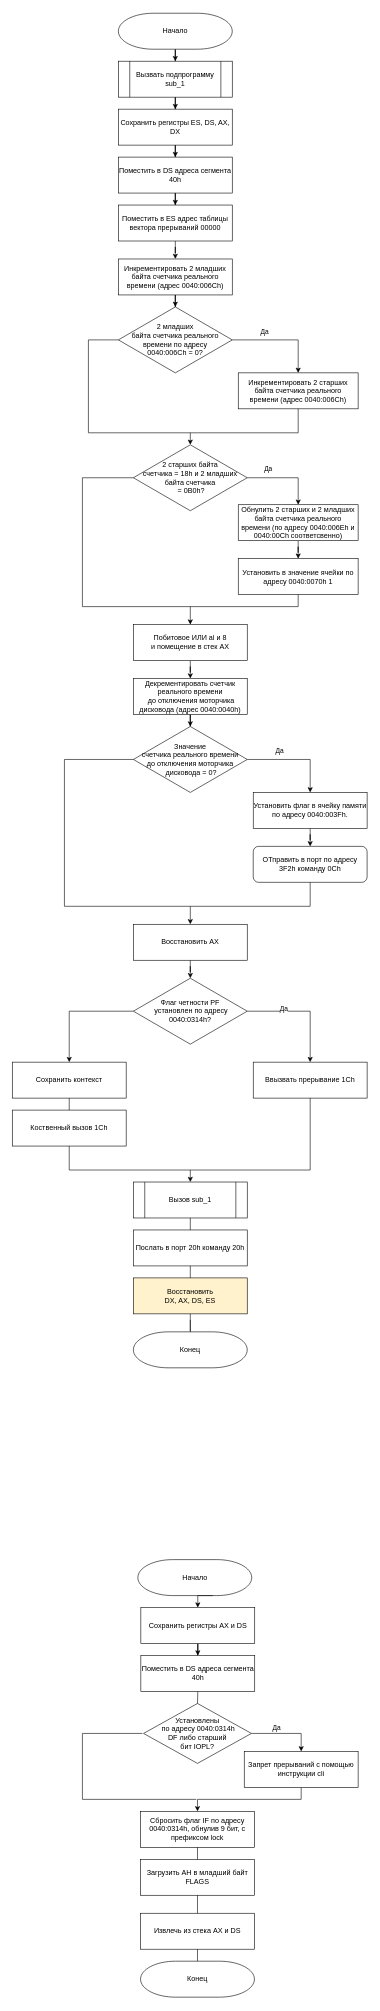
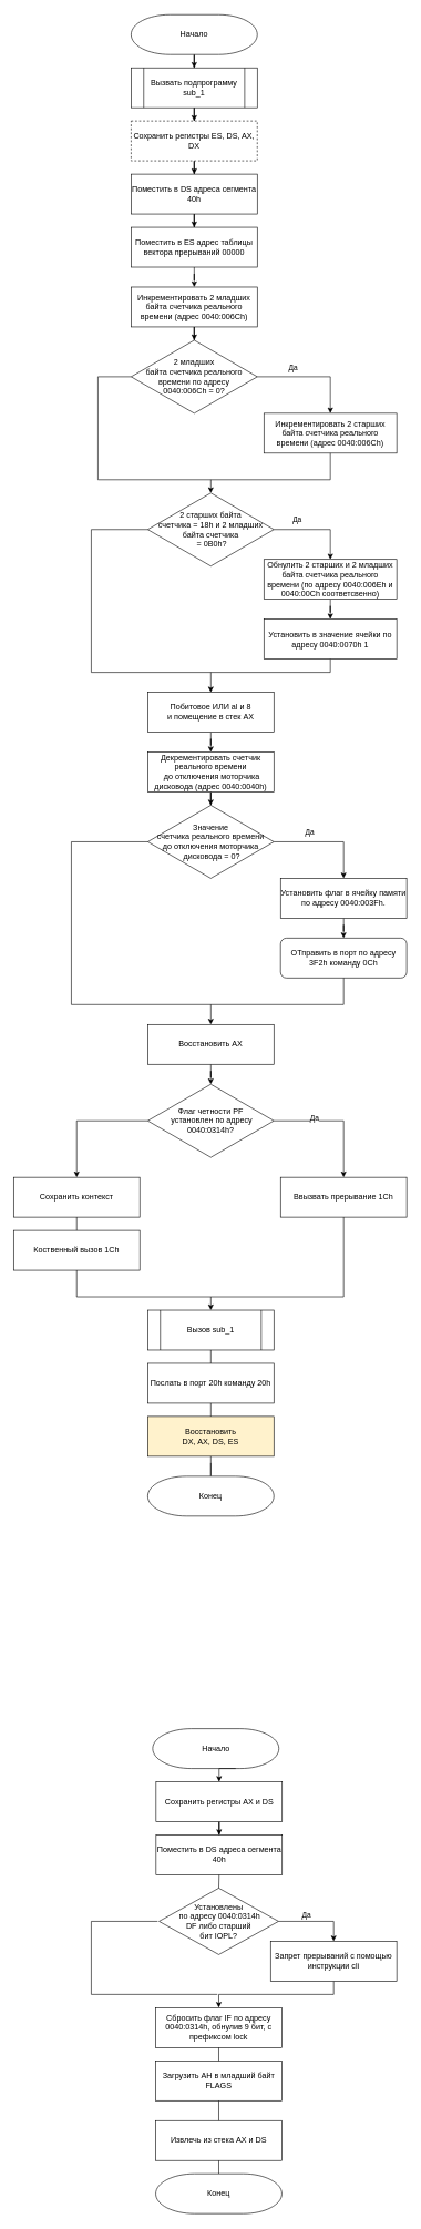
  <mxCell id="0" />
  <mxCell id="1" parent="0" />
  <mxCell id="2" style="edgeStyle=orthogonalEdgeStyle;rounded=0;orthogonalLoop=1;jettySize=auto;html=1;entryX=0.5;entryY=0;entryDx=0;entryDy=0;" parent="1" source="3" target="5" edge="1"><mxGeometry relative="1" as="geometry" /></mxCell>
  <mxCell id="3" value="Начало" style="strokeWidth=1;html=1;shape=mxgraph.flowchart.terminator;whiteSpace=wrap;" parent="1" vertex="1"><mxGeometry x="197" y="20" width="190" height="60" as="geometry" /></mxCell>
  <mxCell id="4" style="edgeStyle=orthogonalEdgeStyle;rounded=0;orthogonalLoop=1;jettySize=auto;html=1;entryX=0.5;entryY=0;entryDx=0;entryDy=0;" parent="1" source="5" target="7" edge="1"><mxGeometry relative="1" as="geometry" /></mxCell>
  <mxCell id="5" value="Вызвать подпрограмму sub_1" style="shape=process;whiteSpace=wrap;html=1;backgroundOutline=1;" parent="1" vertex="1"><mxGeometry x="197" y="100" width="190" height="60" as="geometry" /></mxCell>
  <mxCell id="6" style="edgeStyle=orthogonalEdgeStyle;rounded=0;orthogonalLoop=1;jettySize=auto;html=1;" parent="1" source="7" target="9" edge="1"><mxGeometry relative="1" as="geometry" /></mxCell>
- <mxCell id="7" value="Сохранить регистры ES, DS, AX, DX" style="rounded=0;whiteSpace=wrap;html=1;" parent="1" vertex="1"><mxGeometry x="197" y="180" width="190" height="60" as="geometry" /></mxCell>
+ <mxCell id="7" value="Сохранить регистры ES, DS, AX, DX" style="rounded=0;whiteSpace=wrap;html=1;dashed=1;" parent="1" vertex="1"><mxGeometry x="197" y="180" width="190" height="60" as="geometry" /></mxCell>
  <mxCell id="8" style="edgeStyle=orthogonalEdgeStyle;rounded=0;orthogonalLoop=1;jettySize=auto;html=1;" parent="1" source="9" target="11" edge="1"><mxGeometry relative="1" as="geometry" /></mxCell>
  <mxCell id="9" value="Поместить в DS адреса сегмента 40h" style="rounded=0;whiteSpace=wrap;html=1;" parent="1" vertex="1"><mxGeometry x="197" y="260" width="190" height="60" as="geometry" /></mxCell>
  <mxCell id="10" style="edgeStyle=orthogonalEdgeStyle;rounded=0;orthogonalLoop=1;jettySize=auto;html=1;entryX=0.5;entryY=0;entryDx=0;entryDy=0;" parent="1" source="11" target="13" edge="1"><mxGeometry relative="1" as="geometry" /></mxCell>
  <mxCell id="11" value="Поместить в ES адрес таблицы вектора прерываний 00000" style="rounded=0;whiteSpace=wrap;html=1;strokeWidth=1;" parent="1" vertex="1"><mxGeometry x="197" y="340" width="190" height="60" as="geometry" /></mxCell>
  <mxCell id="12" style="edgeStyle=orthogonalEdgeStyle;rounded=0;orthogonalLoop=1;jettySize=auto;html=1;" parent="1" source="13" target="16" edge="1"><mxGeometry relative="1" as="geometry" /></mxCell>
  <mxCell id="13" value="Инкрементировать 2 младших байта счетчика реального времени (адрес 0040:006Ch)" style="rounded=0;whiteSpace=wrap;html=1;strokeWidth=1;" parent="1" vertex="1"><mxGeometry x="197" y="430" width="190" height="60" as="geometry" /></mxCell>
  <mxCell id="14" style="edgeStyle=orthogonalEdgeStyle;rounded=0;orthogonalLoop=1;jettySize=auto;html=1;" parent="1" source="16" target="17" edge="1"><mxGeometry relative="1" as="geometry"><Array as="points"><mxPoint x="497" y="565" /></Array></mxGeometry></mxCell>
  <mxCell id="15" value="Да" style="edgeLabel;html=1;align=center;verticalAlign=middle;resizable=0;points=[];" parent="14" vertex="1" connectable="0"><mxGeometry x="-0.36" y="2" relative="1" as="geometry"><mxPoint y="-13" as="offset" /></mxGeometry></mxCell>
  <mxCell id="16" value="2 младших&lt;br&gt;байта счетчика реального&lt;br&gt;времени по адресу&lt;br&gt;0040:006Ch = 0?" style="rhombus;whiteSpace=wrap;html=1;strokeWidth=1;" parent="1" vertex="1"><mxGeometry x="197" y="510" width="190" height="110" as="geometry" /></mxCell>
  <mxCell id="17" value="Инкрементировать 2 старших байта счетчика реального времени&amp;nbsp;(адрес 0040:006Ch)" style="rounded=0;whiteSpace=wrap;html=1;strokeWidth=1;" parent="1" vertex="1"><mxGeometry x="397" y="620" width="200" height="60" as="geometry" /></mxCell>
  <mxCell id="18" value="" style="endArrow=none;html=1;rounded=0;entryX=0;entryY=0.5;entryDx=0;entryDy=0;" parent="1" target="16" edge="1"><mxGeometry width="50" height="50" relative="1" as="geometry"><mxPoint x="147" y="720" as="sourcePoint" /><mxPoint x="397" y="530" as="targetPoint" /><Array as="points"><mxPoint x="147" y="565" /></Array></mxGeometry></mxCell>
  <mxCell id="19" value="" style="endArrow=none;html=1;rounded=0;entryX=0.5;entryY=1;entryDx=0;entryDy=0;" parent="1" target="17" edge="1"><mxGeometry width="50" height="50" relative="1" as="geometry"><mxPoint x="147" y="720" as="sourcePoint" /><mxPoint x="397" y="530" as="targetPoint" /><Array as="points"><mxPoint x="497" y="720" /></Array></mxGeometry></mxCell>
  <mxCell id="20" value="" style="endArrow=classic;html=1;rounded=0;" parent="1" edge="1"><mxGeometry width="50" height="50" relative="1" as="geometry"><mxPoint x="317" y="720" as="sourcePoint" /><mxPoint x="317" y="740" as="targetPoint" /></mxGeometry></mxCell>
  <mxCell id="21" style="edgeStyle=orthogonalEdgeStyle;rounded=0;orthogonalLoop=1;jettySize=auto;html=1;" parent="1" source="23" target="25" edge="1"><mxGeometry relative="1" as="geometry"><Array as="points"><mxPoint x="497" y="795" /></Array></mxGeometry></mxCell>
  <mxCell id="22" value="Да" style="edgeLabel;html=1;align=center;verticalAlign=middle;resizable=0;points=[];" parent="21" vertex="1" connectable="0"><mxGeometry x="-0.695" y="-3" relative="1" as="geometry"><mxPoint x="14" y="-18" as="offset" /></mxGeometry></mxCell>
  <mxCell id="23" value="2 старших байта&lt;br&gt;счетчика = 18h и 2 младших&lt;br&gt;байта счетчика&lt;br&gt;&amp;nbsp;= 0B0h?" style="rhombus;whiteSpace=wrap;html=1;strokeWidth=1;" parent="1" vertex="1"><mxGeometry x="222" y="740" width="190" height="110" as="geometry" /></mxCell>
  <mxCell id="24" style="edgeStyle=orthogonalEdgeStyle;rounded=0;orthogonalLoop=1;jettySize=auto;html=1;entryX=0.5;entryY=0;entryDx=0;entryDy=0;" parent="1" source="25" target="26" edge="1"><mxGeometry relative="1" as="geometry" /></mxCell>
  <mxCell id="25" value="Обнулить 2 старших и 2 младших байта счетчика реального времени&amp;nbsp;(по адресу 0040:006Eh и 0040:00Ch соответсвенно)" style="rounded=0;whiteSpace=wrap;html=1;strokeWidth=1;" parent="1" vertex="1"><mxGeometry x="397" y="840" width="200" height="60" as="geometry" /></mxCell>
  <mxCell id="26" value="Установить в значение ячейки по адресу 0040:0070h 1" style="rounded=0;whiteSpace=wrap;html=1;strokeWidth=1;" parent="1" vertex="1"><mxGeometry x="397" y="930" width="200" height="60" as="geometry" /></mxCell>
  <mxCell id="27" value="" style="endArrow=none;html=1;rounded=0;exitX=0;exitY=0.5;exitDx=0;exitDy=0;entryX=0.5;entryY=1;entryDx=0;entryDy=0;" parent="1" source="23" target="26" edge="1"><mxGeometry width="50" height="50" relative="1" as="geometry"><mxPoint x="347" y="990" as="sourcePoint" /><mxPoint x="397" y="940" as="targetPoint" /><Array as="points"><mxPoint x="137" y="795" /><mxPoint x="137" y="1010" /><mxPoint x="497" y="1010" /></Array></mxGeometry></mxCell>
  <mxCell id="28" style="edgeStyle=orthogonalEdgeStyle;rounded=0;orthogonalLoop=1;jettySize=auto;html=1;entryX=0.5;entryY=0;entryDx=0;entryDy=0;" parent="1" source="29" target="32" edge="1"><mxGeometry relative="1" as="geometry" /></mxCell>
  <mxCell id="29" value="Побитовое ИЛИ al и 8&lt;br&gt;и помещение в стек AX" style="rounded=0;whiteSpace=wrap;html=1;strokeWidth=1;" parent="1" vertex="1"><mxGeometry x="222" y="1040" width="190" height="60" as="geometry" /></mxCell>
  <mxCell id="30" value="" style="endArrow=classic;html=1;rounded=0;entryX=0.5;entryY=0;entryDx=0;entryDy=0;" parent="1" target="29" edge="1"><mxGeometry width="50" height="50" relative="1" as="geometry"><mxPoint x="317" y="1010" as="sourcePoint" /><mxPoint x="397" y="930" as="targetPoint" /></mxGeometry></mxCell>
  <mxCell id="31" style="edgeStyle=orthogonalEdgeStyle;rounded=0;orthogonalLoop=1;jettySize=auto;html=1;" parent="1" source="32" target="35" edge="1"><mxGeometry relative="1" as="geometry" /></mxCell>
  <mxCell id="32" value="Декрементировать счетчик реального времени&lt;br&gt;&amp;nbsp;до отключения моторчика дисковода (адрес 0040:0040h)" style="rounded=0;whiteSpace=wrap;html=1;strokeWidth=1;" parent="1" vertex="1"><mxGeometry x="222" y="1130" width="190" height="60" as="geometry" /></mxCell>
  <mxCell id="33" style="edgeStyle=orthogonalEdgeStyle;rounded=0;orthogonalLoop=1;jettySize=auto;html=1;" parent="1" source="35" target="37" edge="1"><mxGeometry relative="1" as="geometry"><Array as="points"><mxPoint x="517" y="1265" /></Array></mxGeometry></mxCell>
  <mxCell id="34" value="Да" style="edgeLabel;html=1;align=center;verticalAlign=middle;resizable=0;points=[];" parent="33" vertex="1" connectable="0"><mxGeometry x="-0.641" y="-1" relative="1" as="geometry"><mxPoint x="24" y="-16" as="offset" /></mxGeometry></mxCell>
  <mxCell id="35" value="Значение &lt;br&gt;счетчика реального времени&lt;br&gt;до отключения моторчика&lt;br&gt;&amp;nbsp;дисковода = 0?" style="rhombus;whiteSpace=wrap;html=1;strokeWidth=1;" parent="1" vertex="1"><mxGeometry x="222" y="1210" width="190" height="110" as="geometry" /></mxCell>
  <mxCell id="36" style="edgeStyle=orthogonalEdgeStyle;rounded=0;orthogonalLoop=1;jettySize=auto;html=1;entryX=0.5;entryY=0;entryDx=0;entryDy=0;" parent="1" source="37" target="38" edge="1"><mxGeometry relative="1" as="geometry" /></mxCell>
  <mxCell id="37" value="Установить флаг в ячейку памяти по адресу 0040:003Fh." style="rounded=0;whiteSpace=wrap;html=1;strokeWidth=1;" parent="1" vertex="1"><mxGeometry x="422" y="1320" width="190" height="60" as="geometry" /></mxCell>
  <mxCell id="38" value="ОТправить в порт по адресу 3F2h команду 0Ch" style="whiteSpace=wrap;html=1;strokeWidth=1;rounded=1;" parent="1" vertex="1"><mxGeometry x="422" y="1410" width="190" height="60" as="geometry" /></mxCell>
  <mxCell id="39" value="" style="endArrow=none;html=1;rounded=0;entryX=0;entryY=0.5;entryDx=0;entryDy=0;exitX=0.5;exitY=1;exitDx=0;exitDy=0;" parent="1" source="38" target="35" edge="1"><mxGeometry width="50" height="50" relative="1" as="geometry"><mxPoint x="277" y="1470" as="sourcePoint" /><mxPoint x="327" y="1420" as="targetPoint" /><Array as="points"><mxPoint x="517" y="1510" /><mxPoint x="107" y="1510" /><mxPoint x="107" y="1265" /></Array></mxGeometry></mxCell>
  <mxCell id="40" value="" style="endArrow=classic;html=1;rounded=0;" parent="1" edge="1"><mxGeometry width="50" height="50" relative="1" as="geometry"><mxPoint x="317" y="1510" as="sourcePoint" /><mxPoint x="317" y="1540" as="targetPoint" /></mxGeometry></mxCell>
  <mxCell id="41" style="edgeStyle=orthogonalEdgeStyle;rounded=0;orthogonalLoop=1;jettySize=auto;html=1;" parent="1" source="42" target="46" edge="1"><mxGeometry relative="1" as="geometry" /></mxCell>
  <mxCell id="42" value="Восстановить AX" style="rounded=0;whiteSpace=wrap;html=1;strokeWidth=1;" parent="1" vertex="1"><mxGeometry x="222" y="1540" width="190" height="60" as="geometry" /></mxCell>
  <mxCell id="43" style="edgeStyle=orthogonalEdgeStyle;rounded=0;orthogonalLoop=1;jettySize=auto;html=1;entryX=0.5;entryY=0;entryDx=0;entryDy=0;" parent="1" source="46" target="47" edge="1"><mxGeometry relative="1" as="geometry"><Array as="points"><mxPoint x="517" y="1685" /></Array></mxGeometry></mxCell>
  <mxCell id="44" value="Да" style="edgeLabel;html=1;align=center;verticalAlign=middle;resizable=0;points=[];" parent="43" vertex="1" connectable="0"><mxGeometry x="-0.37" y="-2" relative="1" as="geometry"><mxPoint y="-7" as="offset" /></mxGeometry></mxCell>
  <mxCell id="45" style="edgeStyle=orthogonalEdgeStyle;rounded=0;orthogonalLoop=1;jettySize=auto;html=1;exitX=0;exitY=0.5;exitDx=0;exitDy=0;entryX=0.5;entryY=0;entryDx=0;entryDy=0;" parent="1" source="46" target="48" edge="1"><mxGeometry relative="1" as="geometry" /></mxCell>
  <mxCell id="46" value="Флаг четности PF&lt;br&gt;&amp;nbsp;установлен по адресу&lt;br&gt;0040:0314h?" style="rhombus;whiteSpace=wrap;html=1;strokeWidth=1;" parent="1" vertex="1"><mxGeometry x="222" y="1630" width="190" height="110" as="geometry" /></mxCell>
  <mxCell id="47" value="Ввызвать прерывание 1Ch" style="rounded=0;whiteSpace=wrap;html=1;strokeWidth=1;" parent="1" vertex="1"><mxGeometry x="422" y="1770" width="190" height="60" as="geometry" /></mxCell>
  <mxCell id="48" value="Сохранить контекст" style="rounded=0;whiteSpace=wrap;html=1;strokeWidth=1;" parent="1" vertex="1"><mxGeometry x="20" y="1770" width="190" height="60" as="geometry" /></mxCell>
  <mxCell id="49" value="Коственный вызов 1Ch" style="rounded=0;whiteSpace=wrap;html=1;strokeWidth=1;" parent="1" vertex="1"><mxGeometry x="20" y="1850" width="190" height="60" as="geometry" /></mxCell>
  <mxCell id="50" value="" style="endArrow=none;html=1;rounded=0;exitX=0.5;exitY=1;exitDx=0;exitDy=0;entryX=0.5;entryY=0;entryDx=0;entryDy=0;" parent="1" source="48" edge="1"><mxGeometry width="50" height="50" relative="1" as="geometry"><mxPoint x="247" y="1920" as="sourcePoint" /><mxPoint x="115" y="1850" as="targetPoint" /></mxGeometry></mxCell>
  <mxCell id="51" value="" style="endArrow=none;html=1;rounded=0;entryX=0.5;entryY=1;entryDx=0;entryDy=0;exitX=0.5;exitY=1;exitDx=0;exitDy=0;" parent="1" source="49" target="47" edge="1"><mxGeometry width="50" height="50" relative="1" as="geometry"><mxPoint x="247" y="2000" as="sourcePoint" /><mxPoint x="297" y="1950" as="targetPoint" /><Array as="points"><mxPoint x="115" y="1950" /><mxPoint x="517" y="1950" /></Array></mxGeometry></mxCell>
  <mxCell id="52" value="Вызов sub_1" style="shape=process;whiteSpace=wrap;html=1;backgroundOutline=1;strokeWidth=1;" parent="1" vertex="1"><mxGeometry x="222" y="1970" width="190" height="60" as="geometry" /></mxCell>
  <mxCell id="53" value="Послать в порт 20h команду 20h" style="rounded=0;whiteSpace=wrap;html=1;strokeWidth=1;" parent="1" vertex="1"><mxGeometry x="222" y="2050" width="190" height="60" as="geometry" /></mxCell>
  <mxCell id="54" value="Восстановить&lt;br&gt;DX, AX, DS, ES" style="rounded=0;whiteSpace=wrap;html=1;strokeWidth=1;fillColor=#fff2cc;" parent="1" vertex="1"><mxGeometry x="222" y="2130" width="190" height="60" as="geometry" /></mxCell>
  <mxCell id="55" value="" style="endArrow=classic;html=1;rounded=0;entryX=0.5;entryY=0;entryDx=0;entryDy=0;" parent="1" target="52" edge="1"><mxGeometry width="50" height="50" relative="1" as="geometry"><mxPoint x="317" y="1950" as="sourcePoint" /><mxPoint x="447" y="2020" as="targetPoint" /></mxGeometry></mxCell>
  <mxCell id="56" value="" style="endArrow=none;html=1;rounded=0;exitX=0.5;exitY=1;exitDx=0;exitDy=0;entryX=0.5;entryY=0;entryDx=0;entryDy=0;" parent="1" source="52" target="53" edge="1"><mxGeometry width="50" height="50" relative="1" as="geometry"><mxPoint x="341.5" y="2030" as="sourcePoint" /><mxPoint x="341.5" y="2050" as="targetPoint" /></mxGeometry></mxCell>
  <mxCell id="57" value="" style="endArrow=none;html=1;rounded=0;exitX=0.5;exitY=1;exitDx=0;exitDy=0;entryX=0.5;entryY=0;entryDx=0;entryDy=0;" parent="1" source="53" target="54" edge="1"><mxGeometry width="50" height="50" relative="1" as="geometry"><mxPoint x="341.5" y="2110" as="sourcePoint" /><mxPoint x="341.5" y="2130" as="targetPoint" /></mxGeometry></mxCell>
  <mxCell id="58" value="" style="endArrow=none;html=1;rounded=0;exitX=0.5;exitY=1;exitDx=0;exitDy=0;entryX=0.5;entryY=0;entryDx=0;entryDy=0;entryPerimeter=0;" parent="1" source="54" target="60" edge="1"><mxGeometry width="50" height="50" relative="1" as="geometry"><mxPoint x="341.5" y="2370" as="sourcePoint" /><mxPoint x="317" y="2390" as="targetPoint" /></mxGeometry></mxCell>
  <mxCell id="59" value="" style="endArrow=none;html=1;rounded=0;exitX=0.5;exitY=1;exitDx=0;exitDy=0;entryX=0.5;entryY=0;entryDx=0;entryDy=0;" parent="1" edge="1"><mxGeometry width="50" height="50" relative="1" as="geometry"><mxPoint x="317" y="2200" as="sourcePoint" /><mxPoint x="317" y="2220" as="targetPoint" /></mxGeometry></mxCell>
  <mxCell id="60" value="Конец" style="strokeWidth=1;html=1;shape=mxgraph.flowchart.terminator;whiteSpace=wrap;" parent="1" vertex="1"><mxGeometry x="222" y="2220" width="190" height="60" as="geometry" /></mxCell>
  <mxCell id="61" value="Начало" style="strokeWidth=1;html=1;shape=mxgraph.flowchart.terminator;whiteSpace=wrap;" parent="1" vertex="1"><mxGeometry x="229.5" y="2600" width="190" height="60" as="geometry" /></mxCell>
  <mxCell id="62" style="edgeStyle=orthogonalEdgeStyle;rounded=0;orthogonalLoop=1;jettySize=auto;html=1;entryX=0.5;entryY=0;entryDx=0;entryDy=0;" parent="1" target="64" edge="1"><mxGeometry relative="1" as="geometry"><mxPoint x="354.5" y="2660" as="sourcePoint" /></mxGeometry></mxCell>
  <mxCell id="63" style="edgeStyle=orthogonalEdgeStyle;rounded=0;orthogonalLoop=1;jettySize=auto;html=1;" parent="1" source="64" target="65" edge="1"><mxGeometry relative="1" as="geometry" /></mxCell>
  <mxCell id="64" value="Сохранить регистры AX и DS" style="rounded=0;whiteSpace=wrap;html=1;" parent="1" vertex="1"><mxGeometry x="234.5" y="2680" width="190" height="60" as="geometry" /></mxCell>
  <mxCell id="65" value="Поместить в DS адреса сегмента 40h" style="rounded=0;whiteSpace=wrap;html=1;" parent="1" vertex="1"><mxGeometry x="234.5" y="2760" width="190" height="60" as="geometry" /></mxCell>
  <mxCell id="66" style="edgeStyle=orthogonalEdgeStyle;rounded=0;orthogonalLoop=1;jettySize=auto;html=1;entryX=0.5;entryY=0;entryDx=0;entryDy=0;" parent="1" source="68" target="71" edge="1"><mxGeometry relative="1" as="geometry"><Array as="points"><mxPoint x="502" y="2890" /></Array></mxGeometry></mxCell>
  <mxCell id="67" value="Да" style="edgeLabel;html=1;align=center;verticalAlign=middle;resizable=0;points=[];" parent="66" vertex="1" connectable="0"><mxGeometry x="-0.018" relative="1" as="geometry"><mxPoint x="-14" y="-10" as="offset" /></mxGeometry></mxCell>
  <mxCell id="68" value="Установлены&lt;br&gt;&amp;nbsp;по адресу 0040:0314h&lt;br&gt;DF либо старший &lt;br&gt;бит IOPL?" style="rhombus;whiteSpace=wrap;html=1;" parent="1" vertex="1"><mxGeometry x="239" y="2840" width="180" height="100" as="geometry" /></mxCell>
  <mxCell id="69" value="Сбросить флаг IF по адресу 0040:0314h, обнулив 9 бит, с префиксом lock" style="rounded=0;whiteSpace=wrap;html=1;" parent="1" vertex="1"><mxGeometry x="234" y="3020" width="190" height="60" as="geometry" /></mxCell>
  <mxCell id="70" style="edgeStyle=orthogonalEdgeStyle;rounded=0;orthogonalLoop=1;jettySize=auto;html=1;entryX=0.5;entryY=0;entryDx=0;entryDy=0;" edge="1" parent="1" source="71" target="69"><mxGeometry relative="1" as="geometry" /></mxCell>
  <mxCell id="71" value="Запрет прерываний с помощью инструкции cli" style="rounded=0;whiteSpace=wrap;html=1;" parent="1" vertex="1"><mxGeometry x="407" y="2920" width="190" height="60" as="geometry" /></mxCell>
  <mxCell id="72" value="" style="endArrow=none;html=1;rounded=0;exitX=0.5;exitY=1;exitDx=0;exitDy=0;entryX=0.5;entryY=0;entryDx=0;entryDy=0;" parent="1" source="65" target="68" edge="1"><mxGeometry width="50" height="50" relative="1" as="geometry"><mxPoint x="417" y="2920" as="sourcePoint" /><mxPoint x="467" y="2870" as="targetPoint" /></mxGeometry></mxCell>
  <mxCell id="73" value="Загрузить AH в младший байт FLAGS" style="rounded=0;whiteSpace=wrap;html=1;" parent="1" vertex="1"><mxGeometry x="234" y="3100" width="190" height="60" as="geometry" /></mxCell>
  <mxCell id="74" value="Извлечь из стека AX и DS" style="rounded=0;whiteSpace=wrap;html=1;" parent="1" vertex="1"><mxGeometry x="234" y="3190" width="190" height="60" as="geometry" /></mxCell>
  <mxCell id="75" value="" style="endArrow=none;html=1;rounded=0;exitX=0.5;exitY=1;exitDx=0;exitDy=0;entryX=0.5;entryY=0;entryDx=0;entryDy=0;entryPerimeter=0;" parent="1" edge="1" target="76" source="74"><mxGeometry width="50" height="50" relative="1" as="geometry"><mxPoint x="323.5" y="3250" as="sourcePoint" /><mxPoint x="323.5" y="3270" as="targetPoint" /></mxGeometry></mxCell>
  <mxCell id="76" value="Конец" style="strokeWidth=1;html=1;shape=mxgraph.flowchart.terminator;whiteSpace=wrap;" parent="1" vertex="1"><mxGeometry x="234" y="3270" width="190" height="60" as="geometry" /></mxCell>
  <mxCell id="77" value="" style="endArrow=none;html=1;rounded=0;exitX=0.5;exitY=1;exitDx=0;exitDy=0;entryX=0.5;entryY=0;entryDx=0;entryDy=0;" edge="1" parent="1" source="69" target="73"><mxGeometry width="50" height="50" relative="1" as="geometry"><mxPoint x="459" y="2960" as="sourcePoint" /><mxPoint x="509" y="2910" as="targetPoint" /></mxGeometry></mxCell>
  <mxCell id="78" value="" style="endArrow=none;html=1;rounded=0;exitX=0.5;exitY=1;exitDx=0;exitDy=0;entryX=0.5;entryY=0;entryDx=0;entryDy=0;" edge="1" parent="1" source="73" target="74"><mxGeometry width="50" height="50" relative="1" as="geometry"><mxPoint x="272" y="3020" as="sourcePoint" /><mxPoint x="322" y="2970" as="targetPoint" /></mxGeometry></mxCell>
  <mxCell id="79" value="" style="endArrow=none;html=1;rounded=0;" edge="1" parent="1"><mxGeometry width="50" height="50" relative="1" as="geometry"><mxPoint x="237" y="2890" as="sourcePoint" /><mxPoint x="327" y="3000" as="targetPoint" /><Array as="points"><mxPoint x="137" y="2890" /><mxPoint x="137" y="3000" /></Array></mxGeometry></mxCell>
